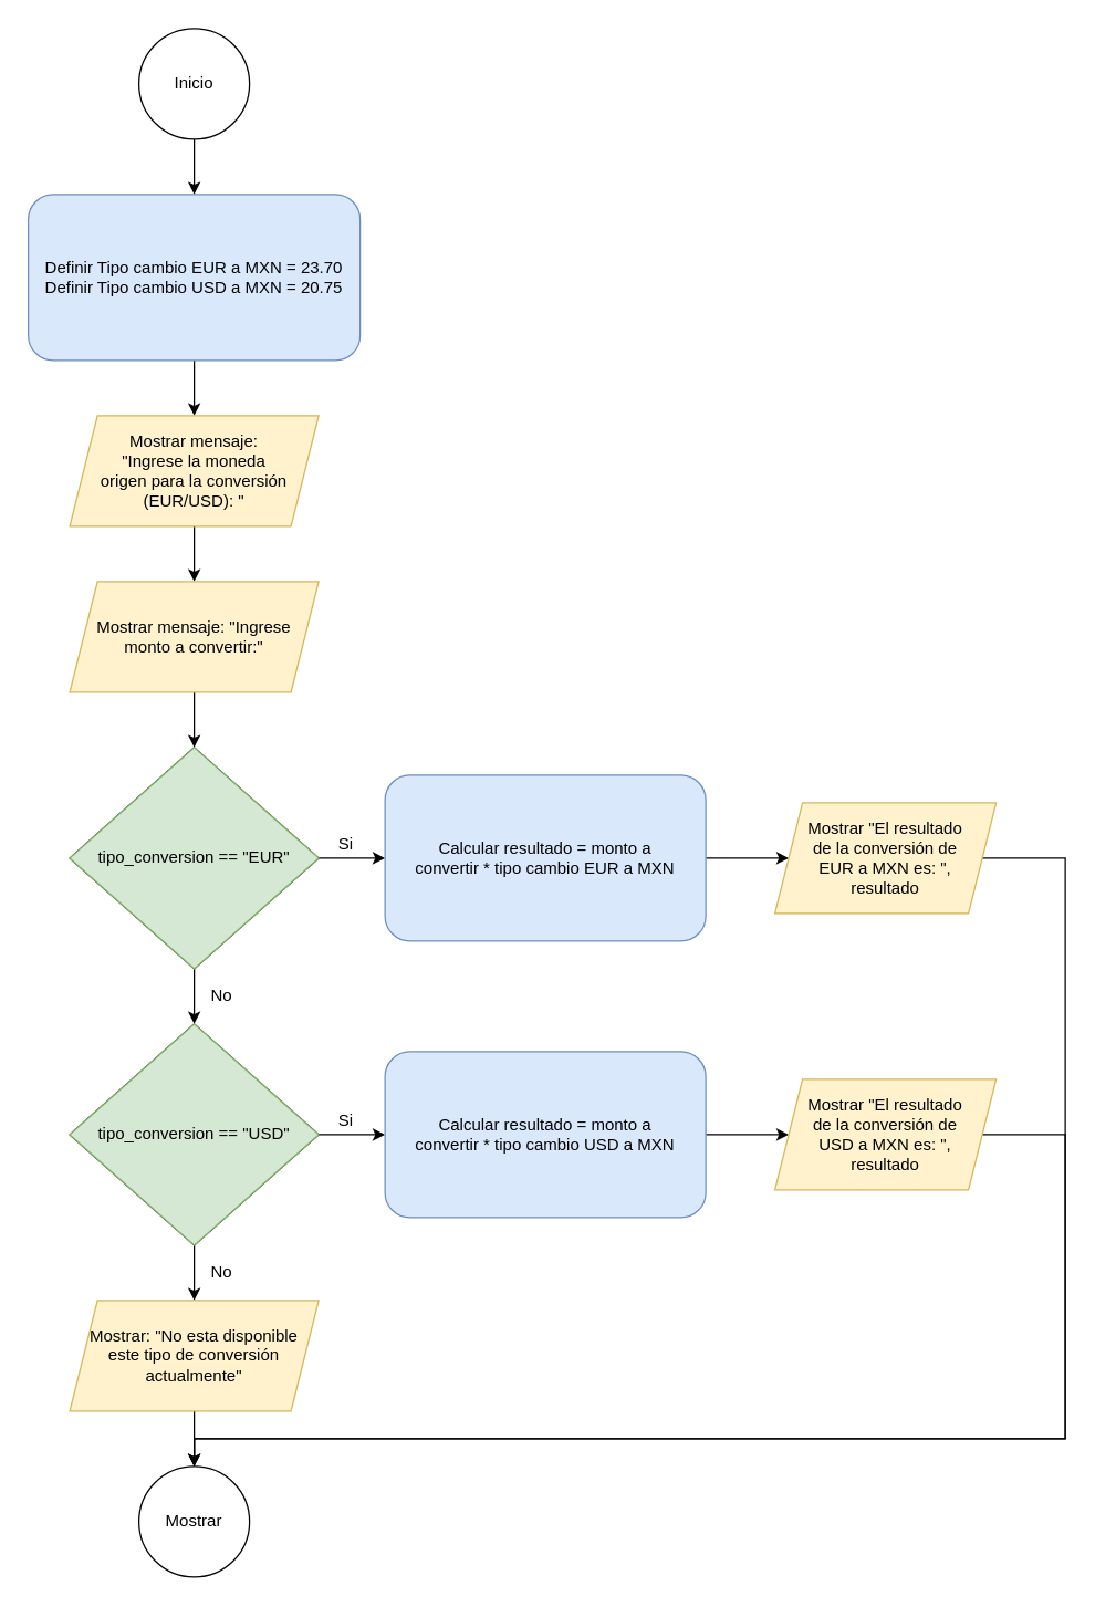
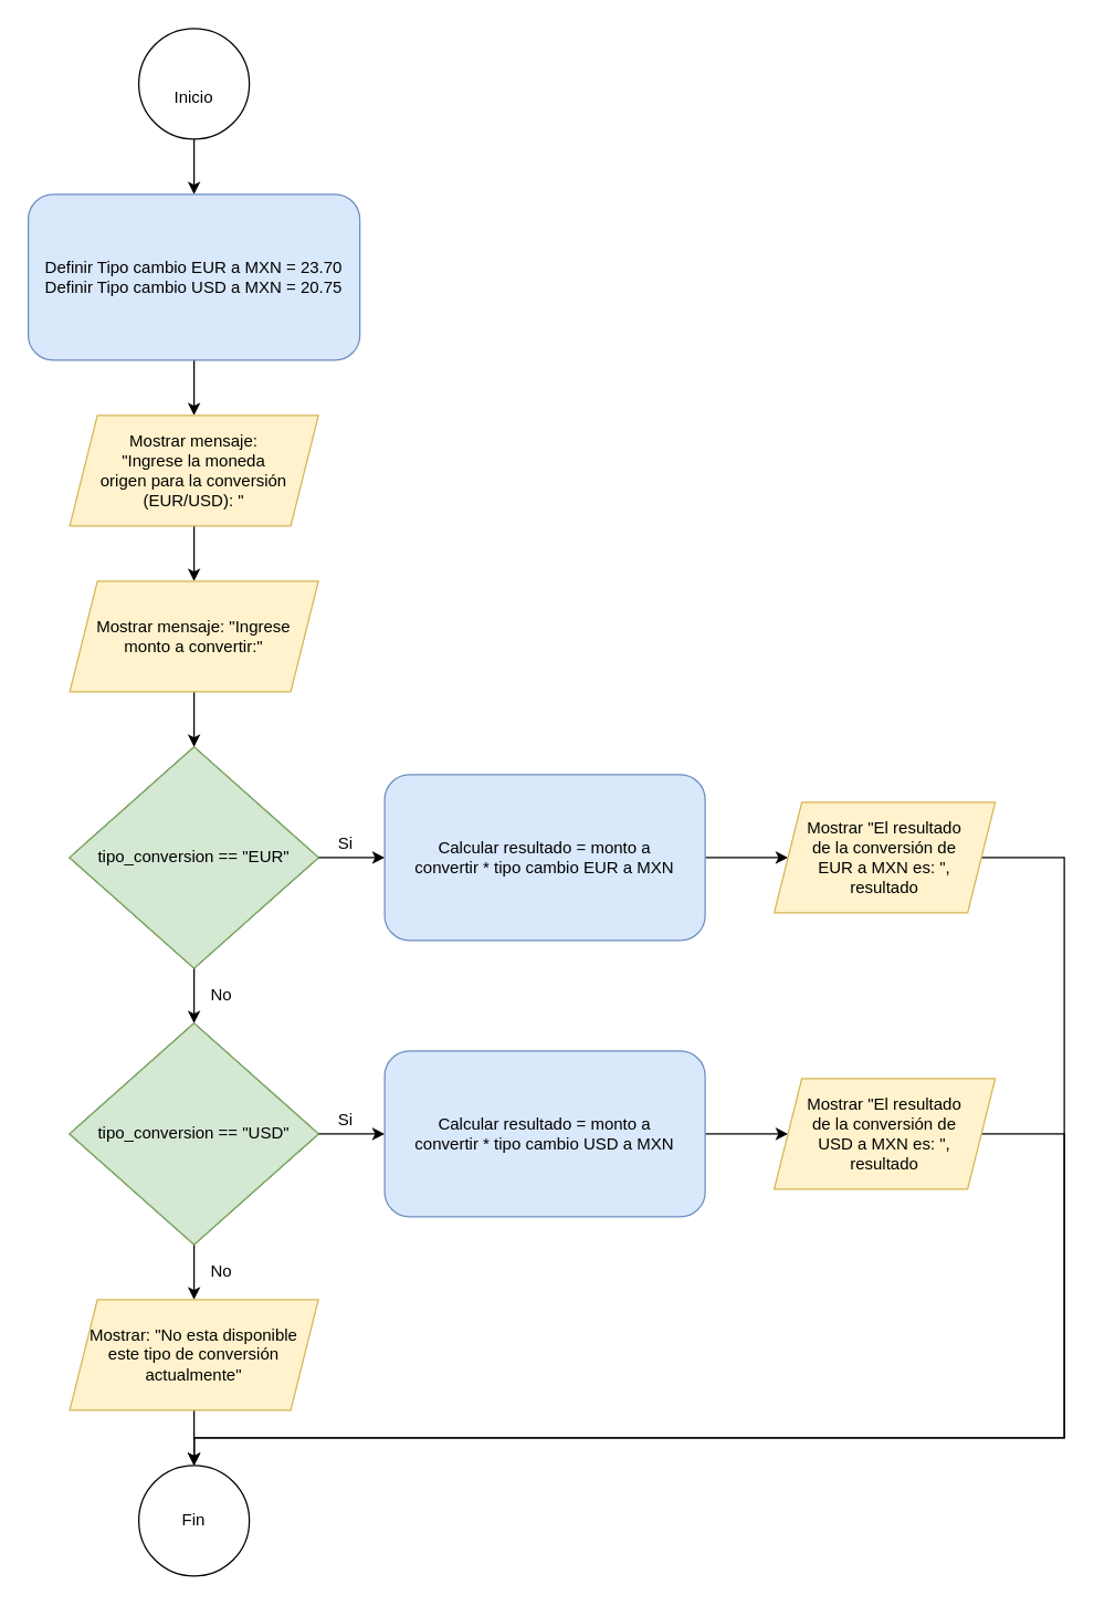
  <mxCell id="0" />
  <mxCell id="1" parent="0" />
  <mxCell id="2" style="edgeStyle=orthogonalEdgeStyle;rounded=0;orthogonalLoop=1;jettySize=auto;html=1;exitX=0.5;exitY=1;exitDx=0;exitDy=0;entryX=0.5;entryY=0;entryDx=0;entryDy=0;" edge="1" parent="1" source="3" target="6"><mxGeometry relative="1" as="geometry" /></mxCell>
  <mxCell id="3" value="" style="ellipse;whiteSpace=wrap;html=1;aspect=fixed;" vertex="1" parent="1"><mxGeometry x="100" y="20" width="80" height="80" as="geometry" /></mxCell>
- <mxCell id="4" value="Inicio" style="text;html=1;strokeColor=none;fillColor=none;align=center;verticalAlign=middle;whiteSpace=wrap;rounded=0;" vertex="1" parent="1"><mxGeometry x="110" y="45" width="60" height="30" as="geometry" /></mxCell>
+ <mxCell id="4" value="Inicio" style="text;html=1;strokeColor=none;fillColor=none;align=center;verticalAlign=middle;whiteSpace=wrap;rounded=0;" vertex="1" parent="1"><mxGeometry x="110" y="55" width="60" height="30" as="geometry" /></mxCell>
  <mxCell id="5" style="edgeStyle=orthogonalEdgeStyle;rounded=0;orthogonalLoop=1;jettySize=auto;html=1;exitX=0.5;exitY=1;exitDx=0;exitDy=0;entryX=0.5;entryY=0;entryDx=0;entryDy=0;" edge="1" parent="1" source="6" target="9"><mxGeometry relative="1" as="geometry" /></mxCell>
  <mxCell id="6" value="" style="rounded=1;whiteSpace=wrap;html=1;fillColor=#dae8fc;strokeColor=#6c8ebf;" vertex="1" parent="1"><mxGeometry x="20" y="140" width="240" height="120" as="geometry" /></mxCell>
  <mxCell id="7" value="&lt;div&gt;Definir Tipo cambio EUR a MXN = 23.70&lt;/div&gt;&lt;div&gt;Definir Tipo cambio USD a MXN = 20.75&lt;/div&gt;" style="text;html=1;strokeColor=none;fillColor=none;align=center;verticalAlign=middle;whiteSpace=wrap;rounded=0;" vertex="1" parent="1"><mxGeometry x="20" y="185" width="240" height="30" as="geometry" /></mxCell>
  <mxCell id="8" style="edgeStyle=orthogonalEdgeStyle;rounded=0;orthogonalLoop=1;jettySize=auto;html=1;exitX=0.5;exitY=1;exitDx=0;exitDy=0;entryX=0.5;entryY=0;entryDx=0;entryDy=0;" edge="1" parent="1" source="9" target="14"><mxGeometry relative="1" as="geometry" /></mxCell>
  <mxCell id="9" value="" style="shape=parallelogram;perimeter=parallelogramPerimeter;whiteSpace=wrap;html=1;fixedSize=1;fillColor=#fff2cc;strokeColor=#d6b656;" vertex="1" parent="1"><mxGeometry x="50" y="300" width="180" height="80" as="geometry" /></mxCell>
  <mxCell id="10" value="Mostrar mensaje: &quot;Ingrese la moneda origen para la conversión (EUR/USD): &quot;" style="text;html=1;strokeColor=none;fillColor=none;align=center;verticalAlign=middle;whiteSpace=wrap;rounded=0;" vertex="1" parent="1"><mxGeometry x="70" y="325" width="140" height="30" as="geometry" /></mxCell>
  <mxCell id="11" value="" style="rhombus;whiteSpace=wrap;html=1;" vertex="1" parent="1"><mxGeometry x="50" y="540" width="180" height="160" as="geometry" /></mxCell>
  <mxCell id="12" value="Mostrar mensaje: &quot;Ingrese monto a convertir:&quot;" style="text;html=1;strokeColor=none;fillColor=none;align=center;verticalAlign=middle;whiteSpace=wrap;rounded=0;" vertex="1" parent="1"><mxGeometry x="80" y="605" width="120" height="30" as="geometry" /></mxCell>
  <mxCell id="13" style="edgeStyle=orthogonalEdgeStyle;rounded=0;orthogonalLoop=1;jettySize=auto;html=1;exitX=0.5;exitY=1;exitDx=0;exitDy=0;entryX=0.5;entryY=0;entryDx=0;entryDy=0;" edge="1" parent="1" source="14" target="17"><mxGeometry relative="1" as="geometry" /></mxCell>
  <mxCell id="14" value="" style="shape=parallelogram;perimeter=parallelogramPerimeter;whiteSpace=wrap;html=1;fixedSize=1;fillColor=#fff2cc;strokeColor=#d6b656;" vertex="1" parent="1"><mxGeometry x="50" y="420" width="180" height="80" as="geometry" /></mxCell>
  <mxCell id="15" style="edgeStyle=orthogonalEdgeStyle;rounded=0;orthogonalLoop=1;jettySize=auto;html=1;exitX=1;exitY=0.5;exitDx=0;exitDy=0;entryX=0;entryY=0.5;entryDx=0;entryDy=0;" edge="1" parent="1" source="17" target="21"><mxGeometry relative="1" as="geometry" /></mxCell>
  <mxCell id="16" style="edgeStyle=orthogonalEdgeStyle;rounded=0;orthogonalLoop=1;jettySize=auto;html=1;exitX=0.5;exitY=1;exitDx=0;exitDy=0;entryX=0.5;entryY=0;entryDx=0;entryDy=0;" edge="1" parent="1" source="17" target="31"><mxGeometry relative="1" as="geometry" /></mxCell>
  <mxCell id="17" value="" style="rhombus;whiteSpace=wrap;html=1;fillColor=#d5e8d4;strokeColor=#82b366;" vertex="1" parent="1"><mxGeometry x="50" y="540" width="180" height="160" as="geometry" /></mxCell>
  <mxCell id="18" value="Mostrar mensaje: &quot;Ingrese monto a convertir:&quot;" style="text;html=1;strokeColor=none;fillColor=none;align=center;verticalAlign=middle;whiteSpace=wrap;rounded=0;" vertex="1" parent="1"><mxGeometry x="60" y="445" width="160" height="30" as="geometry" /></mxCell>
  <mxCell id="19" value="tipo_conversion == &quot;EUR&quot;" style="text;html=1;strokeColor=none;fillColor=none;align=center;verticalAlign=middle;whiteSpace=wrap;rounded=0;" vertex="1" parent="1"><mxGeometry x="60" y="605" width="160" height="30" as="geometry" /></mxCell>
  <mxCell id="20" style="edgeStyle=orthogonalEdgeStyle;rounded=0;orthogonalLoop=1;jettySize=auto;html=1;exitX=1;exitY=0.5;exitDx=0;exitDy=0;" edge="1" parent="1" source="21" target="24"><mxGeometry relative="1" as="geometry" /></mxCell>
  <mxCell id="21" value="" style="rounded=1;whiteSpace=wrap;html=1;fillColor=#dae8fc;strokeColor=#6c8ebf;" vertex="1" parent="1"><mxGeometry x="278" y="560" width="232" height="120" as="geometry" /></mxCell>
  <mxCell id="22" value="Calcular resultado = monto a convertir * tipo cambio EUR a MXN" style="text;html=1;strokeColor=none;fillColor=none;align=center;verticalAlign=middle;whiteSpace=wrap;rounded=0;" vertex="1" parent="1"><mxGeometry x="298" y="590" width="192" height="60" as="geometry" /></mxCell>
  <mxCell id="23" style="edgeStyle=orthogonalEdgeStyle;rounded=0;orthogonalLoop=1;jettySize=auto;html=1;exitX=1;exitY=0.5;exitDx=0;exitDy=0;entryX=0.5;entryY=0;entryDx=0;entryDy=0;" edge="1" parent="1" source="24" target="45"><mxGeometry relative="1" as="geometry"><Array as="points"><mxPoint x="770" y="620" /><mxPoint x="770" y="1040" /><mxPoint x="140" y="1040" /></Array></mxGeometry></mxCell>
  <mxCell id="24" value="" style="shape=parallelogram;perimeter=parallelogramPerimeter;whiteSpace=wrap;html=1;fixedSize=1;fillColor=#fff2cc;strokeColor=#d6b656;" vertex="1" parent="1"><mxGeometry x="560" y="580" width="160" height="80" as="geometry" /></mxCell>
  <mxCell id="25" value="Mostrar &quot;El resultado de la conversión de EUR a MXN es: &quot;, resultado" style="text;html=1;strokeColor=none;fillColor=none;align=center;verticalAlign=middle;whiteSpace=wrap;rounded=0;" vertex="1" parent="1"><mxGeometry x="580" y="605" width="120" height="30" as="geometry" /></mxCell>
  <mxCell id="26" value="Si" style="text;html=1;strokeColor=none;fillColor=none;align=center;verticalAlign=middle;whiteSpace=wrap;rounded=0;" vertex="1" parent="1"><mxGeometry x="230" y="605" width="40" height="10" as="geometry" /></mxCell>
  <mxCell id="27" value="" style="rhombus;whiteSpace=wrap;html=1;" vertex="1" parent="1"><mxGeometry x="50" y="740" width="180" height="160" as="geometry" /></mxCell>
  <mxCell id="28" value="Mostrar mensaje: &quot;Ingrese monto a convertir:&quot;" style="text;html=1;strokeColor=none;fillColor=none;align=center;verticalAlign=middle;whiteSpace=wrap;rounded=0;" vertex="1" parent="1"><mxGeometry x="80" y="805" width="120" height="30" as="geometry" /></mxCell>
  <mxCell id="29" style="edgeStyle=orthogonalEdgeStyle;rounded=0;orthogonalLoop=1;jettySize=auto;html=1;exitX=1;exitY=0.5;exitDx=0;exitDy=0;entryX=0;entryY=0.5;entryDx=0;entryDy=0;" edge="1" parent="1" source="31" target="34"><mxGeometry relative="1" as="geometry" /></mxCell>
  <mxCell id="30" style="edgeStyle=orthogonalEdgeStyle;rounded=0;orthogonalLoop=1;jettySize=auto;html=1;exitX=0.5;exitY=1;exitDx=0;exitDy=0;entryX=0.5;entryY=0;entryDx=0;entryDy=0;" edge="1" parent="1" source="31" target="42"><mxGeometry relative="1" as="geometry" /></mxCell>
  <mxCell id="31" value="" style="rhombus;whiteSpace=wrap;html=1;fillColor=#d5e8d4;strokeColor=#82b366;" vertex="1" parent="1"><mxGeometry x="50" y="740" width="180" height="160" as="geometry" /></mxCell>
  <mxCell id="32" value="tipo_conversion == &quot;USD&quot;" style="text;html=1;strokeColor=none;fillColor=none;align=center;verticalAlign=middle;whiteSpace=wrap;rounded=0;" vertex="1" parent="1"><mxGeometry x="60" y="805" width="160" height="30" as="geometry" /></mxCell>
  <mxCell id="33" style="edgeStyle=orthogonalEdgeStyle;rounded=0;orthogonalLoop=1;jettySize=auto;html=1;exitX=1;exitY=0.5;exitDx=0;exitDy=0;" edge="1" parent="1" source="34" target="37"><mxGeometry relative="1" as="geometry" /></mxCell>
  <mxCell id="34" value="" style="rounded=1;whiteSpace=wrap;html=1;fillColor=#dae8fc;strokeColor=#6c8ebf;" vertex="1" parent="1"><mxGeometry x="278" y="760" width="232" height="120" as="geometry" /></mxCell>
  <mxCell id="35" value="Calcular resultado = monto a convertir * tipo cambio USD a MXN" style="text;html=1;strokeColor=none;fillColor=none;align=center;verticalAlign=middle;whiteSpace=wrap;rounded=0;" vertex="1" parent="1"><mxGeometry x="298" y="790" width="192" height="60" as="geometry" /></mxCell>
  <mxCell id="36" style="edgeStyle=orthogonalEdgeStyle;rounded=0;orthogonalLoop=1;jettySize=auto;html=1;entryX=0.5;entryY=0;entryDx=0;entryDy=0;exitX=1;exitY=0.5;exitDx=0;exitDy=0;" edge="1" parent="1" source="37" target="45"><mxGeometry relative="1" as="geometry"><mxPoint x="630" y="860" as="sourcePoint" /><Array as="points"><mxPoint x="770" y="820" /><mxPoint x="770" y="1040" /><mxPoint x="140" y="1040" /></Array></mxGeometry></mxCell>
  <mxCell id="37" value="" style="shape=parallelogram;perimeter=parallelogramPerimeter;whiteSpace=wrap;html=1;fixedSize=1;fillColor=#fff2cc;strokeColor=#d6b656;" vertex="1" parent="1"><mxGeometry x="560" y="780" width="160" height="80" as="geometry" /></mxCell>
  <mxCell id="38" value="Mostrar &quot;El resultado de la conversión de USD a MXN es: &quot;, resultado" style="text;html=1;strokeColor=none;fillColor=none;align=center;verticalAlign=middle;whiteSpace=wrap;rounded=0;" vertex="1" parent="1"><mxGeometry x="580" y="805" width="120" height="30" as="geometry" /></mxCell>
  <mxCell id="39" value="Si" style="text;html=1;strokeColor=none;fillColor=none;align=center;verticalAlign=middle;whiteSpace=wrap;rounded=0;" vertex="1" parent="1"><mxGeometry x="230" y="805" width="40" height="10" as="geometry" /></mxCell>
  <mxCell id="40" value="No" style="text;html=1;strokeColor=none;fillColor=none;align=center;verticalAlign=middle;whiteSpace=wrap;rounded=0;" vertex="1" parent="1"><mxGeometry x="140" y="710" width="40" height="20" as="geometry" /></mxCell>
  <mxCell id="41" style="edgeStyle=orthogonalEdgeStyle;rounded=0;orthogonalLoop=1;jettySize=auto;html=1;exitX=0.5;exitY=1;exitDx=0;exitDy=0;entryX=0.5;entryY=0;entryDx=0;entryDy=0;" edge="1" parent="1" source="42" target="45"><mxGeometry relative="1" as="geometry" /></mxCell>
  <mxCell id="42" value="" style="shape=parallelogram;perimeter=parallelogramPerimeter;whiteSpace=wrap;html=1;fixedSize=1;fillColor=#fff2cc;strokeColor=#d6b656;" vertex="1" parent="1"><mxGeometry x="50" y="940" width="180" height="80" as="geometry" /></mxCell>
  <mxCell id="43" value="Mostrar: &quot;No esta disponible este tipo de conversión actualmente&quot;" style="text;html=1;strokeColor=none;fillColor=none;align=center;verticalAlign=middle;whiteSpace=wrap;rounded=0;" vertex="1" parent="1"><mxGeometry x="60" y="965" width="160" height="30" as="geometry" /></mxCell>
  <mxCell id="44" value="No" style="text;html=1;strokeColor=none;fillColor=none;align=center;verticalAlign=middle;whiteSpace=wrap;rounded=0;" vertex="1" parent="1"><mxGeometry x="140" y="910" width="40" height="20" as="geometry" /></mxCell>
  <mxCell id="45" value="" style="ellipse;whiteSpace=wrap;html=1;aspect=fixed;" vertex="1" parent="1"><mxGeometry x="100" y="1060" width="80" height="80" as="geometry" /></mxCell>
- <mxCell id="46" value="Mostrar" style="text;html=1;strokeColor=none;fillColor=none;align=center;verticalAlign=middle;whiteSpace=wrap;rounded=0;" vertex="1" parent="1"><mxGeometry x="110" y="1085" width="60" height="30" as="geometry" /></mxCell>
+ <mxCell id="46" value="Fin" style="text;html=1;strokeColor=none;fillColor=none;align=center;verticalAlign=middle;whiteSpace=wrap;rounded=0;" vertex="1" parent="1"><mxGeometry x="110" y="1085" width="60" height="30" as="geometry" /></mxCell>
